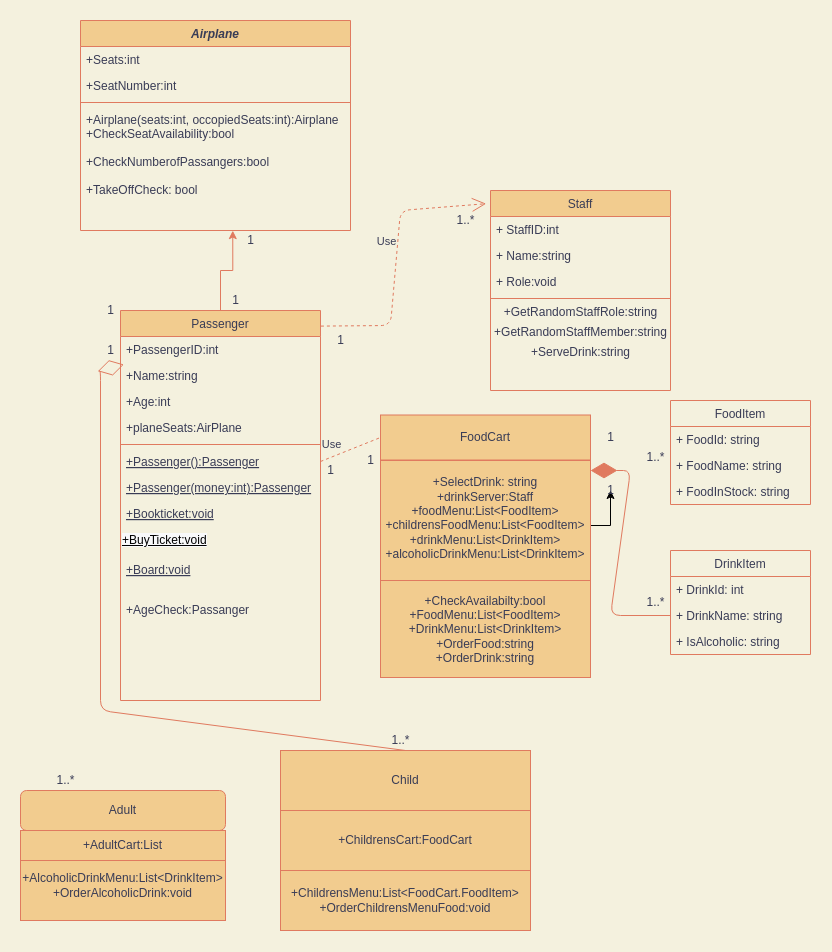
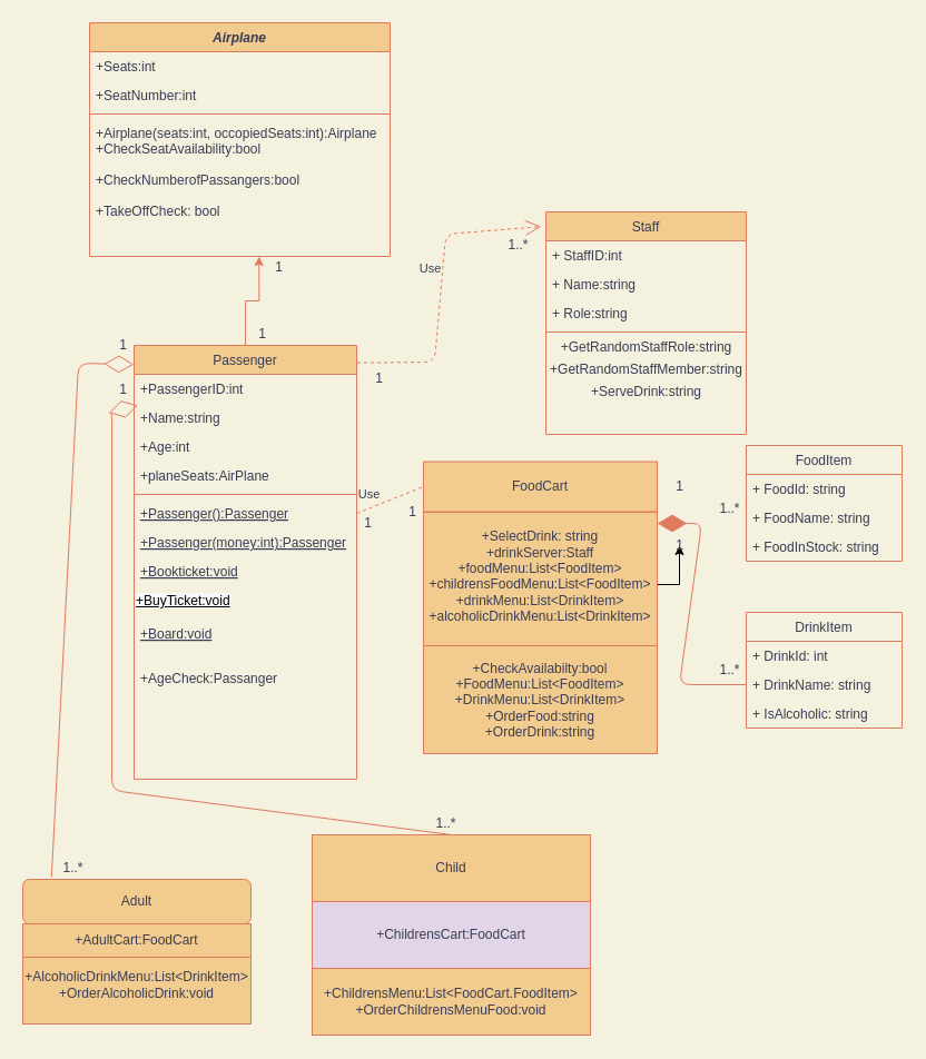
  <mxCell id="0" />
  <mxCell id="1" parent="0" />
  <mxCell id="2" value="Airplane" style="swimlane;fontStyle=3;align=center;verticalAlign=top;childLayout=stackLayout;horizontal=1;startSize=26;horizontalStack=0;resizeParent=1;resizeLast=0;collapsible=1;marginBottom=0;rounded=0;shadow=0;strokeWidth=1;fillColor=#F2CC8F;strokeColor=#E07A5F;fontColor=#393C56;" parent="1" vertex="1"><mxGeometry x="80" y="20" width="270" height="210" as="geometry"><mxRectangle x="230" y="140" width="160" height="26" as="alternateBounds" /></mxGeometry></mxCell>
  <mxCell id="3" value="+Seats:int" style="text;align=left;verticalAlign=top;spacingLeft=4;spacingRight=4;overflow=hidden;rotatable=0;points=[[0,0.5],[1,0.5]];portConstraint=eastwest;fontColor=#393C56;" parent="2" vertex="1"><mxGeometry y="26" width="270" height="26" as="geometry" /></mxCell>
  <mxCell id="4" value="+SeatNumber:int" style="text;align=left;verticalAlign=top;spacingLeft=4;spacingRight=4;overflow=hidden;rotatable=0;points=[[0,0.5],[1,0.5]];portConstraint=eastwest;rounded=0;shadow=0;html=0;fontColor=#393C56;" parent="2" vertex="1"><mxGeometry y="52" width="270" height="26" as="geometry" /></mxCell>
  <mxCell id="5" value="" style="line;html=1;strokeWidth=1;align=left;verticalAlign=middle;spacingTop=-1;spacingLeft=3;spacingRight=3;rotatable=0;labelPosition=right;points=[];portConstraint=eastwest;fillColor=#F2CC8F;strokeColor=#E07A5F;fontColor=#393C56;labelBackgroundColor=#F4F1DE;" parent="2" vertex="1"><mxGeometry y="78" width="270" height="8" as="geometry" /></mxCell>
  <mxCell id="6" value="+Airplane(seats:int, occopiedSeats:int):Airplane &#10;+CheckSeatAvailability:bool&#10;&#10;+CheckNumberofPassangers:bool&#10; &#10;+TakeOffCheck: bool" style="text;align=left;verticalAlign=top;spacingLeft=4;spacingRight=4;overflow=hidden;rotatable=0;points=[[0,0.5],[1,0.5]];portConstraint=eastwest;fontColor=#393C56;" parent="2" vertex="1"><mxGeometry y="86" width="270" height="124" as="geometry" /></mxCell>
  <mxCell id="7" style="edgeStyle=orthogonalEdgeStyle;rounded=0;orthogonalLoop=1;jettySize=auto;html=1;exitX=0.5;exitY=0;exitDx=0;exitDy=0;entryX=0.564;entryY=1.001;entryDx=0;entryDy=0;entryPerimeter=0;strokeColor=#E07A5F;fontColor=#393C56;labelBackgroundColor=#F4F1DE;" parent="1" source="8" target="6" edge="1"><mxGeometry relative="1" as="geometry"><mxPoint x="250" y="230" as="targetPoint" /></mxGeometry></mxCell>
  <mxCell id="8" value="Passenger" style="swimlane;fontStyle=0;align=center;verticalAlign=top;childLayout=stackLayout;horizontal=1;startSize=26;horizontalStack=0;resizeParent=1;resizeLast=0;collapsible=1;marginBottom=0;rounded=0;shadow=0;strokeWidth=1;fillColor=#F2CC8F;strokeColor=#E07A5F;fontColor=#393C56;" parent="1" vertex="1"><mxGeometry x="120" y="310" width="200" height="390" as="geometry"><mxRectangle x="130" y="380" width="160" height="26" as="alternateBounds" /></mxGeometry></mxCell>
  <mxCell id="9" value="+PassengerID:int&#10;&#10;" style="text;align=left;verticalAlign=top;spacingLeft=4;spacingRight=4;overflow=hidden;rotatable=0;points=[[0,0.5],[1,0.5]];portConstraint=eastwest;fontColor=#393C56;" parent="8" vertex="1"><mxGeometry y="26" width="200" height="26" as="geometry" /></mxCell>
  <mxCell id="10" value="+Name:string" style="text;align=left;verticalAlign=top;spacingLeft=4;spacingRight=4;overflow=hidden;rotatable=0;points=[[0,0.5],[1,0.5]];portConstraint=eastwest;rounded=0;shadow=0;html=0;fontColor=#393C56;" parent="8" vertex="1"><mxGeometry y="52" width="200" height="26" as="geometry" /></mxCell>
  <mxCell id="11" value="+Age:int" style="text;align=left;verticalAlign=top;spacingLeft=4;spacingRight=4;overflow=hidden;rotatable=0;points=[[0,0.5],[1,0.5]];portConstraint=eastwest;rounded=0;shadow=0;html=0;fontColor=#393C56;" parent="8" vertex="1"><mxGeometry y="78" width="200" height="26" as="geometry" /></mxCell>
  <mxCell id="12" value="+planeSeats:AirPlane" style="text;align=left;verticalAlign=top;spacingLeft=4;spacingRight=4;overflow=hidden;rotatable=0;points=[[0,0.5],[1,0.5]];portConstraint=eastwest;rounded=0;shadow=0;html=0;fontColor=#393C56;" parent="8" vertex="1"><mxGeometry y="104" width="200" height="26" as="geometry" /></mxCell>
  <mxCell id="13" value="" style="line;html=1;strokeWidth=1;align=left;verticalAlign=middle;spacingTop=-1;spacingLeft=3;spacingRight=3;rotatable=0;labelPosition=right;points=[];portConstraint=eastwest;fillColor=#F2CC8F;strokeColor=#E07A5F;fontColor=#393C56;labelBackgroundColor=#F4F1DE;" parent="8" vertex="1"><mxGeometry y="130" width="200" height="8" as="geometry" /></mxCell>
  <mxCell id="14" value="+Passenger():Passenger" style="text;align=left;verticalAlign=top;spacingLeft=4;spacingRight=4;overflow=hidden;rotatable=0;points=[[0,0.5],[1,0.5]];portConstraint=eastwest;fontStyle=4;fontColor=#393C56;" parent="8" vertex="1"><mxGeometry y="138" width="200" height="26" as="geometry" /></mxCell>
  <mxCell id="15" value="+Passenger(money:int):Passenger" style="text;align=left;verticalAlign=top;spacingLeft=4;spacingRight=4;overflow=hidden;rotatable=0;points=[[0,0.5],[1,0.5]];portConstraint=eastwest;fontStyle=4;fontColor=#393C56;" parent="8" vertex="1"><mxGeometry y="164" width="200" height="26" as="geometry" /></mxCell>
  <mxCell id="16" value="+Bookticket:void" style="text;align=left;verticalAlign=top;spacingLeft=4;spacingRight=4;overflow=hidden;rotatable=0;points=[[0,0.5],[1,0.5]];portConstraint=eastwest;fontStyle=4;fontColor=#393C56;" parent="8" vertex="1"><mxGeometry y="190" width="200" height="26" as="geometry" /></mxCell>
  <mxCell id="17" value="&lt;span style=&quot;color: rgb(0 , 0 , 0) ; font-family: &amp;#34;helvetica&amp;#34; ; font-size: 12px ; font-style: normal ; font-weight: 400 ; letter-spacing: normal ; text-align: left ; text-indent: 0px ; text-transform: none ; word-spacing: 0px ; background-color: rgb(248 , 249 , 250) ; text-decoration: underline ; display: inline ; float: none&quot;&gt;+BuyTicket:void&lt;/span&gt;" style="text;whiteSpace=wrap;html=1;fontColor=#393C56;" parent="8" vertex="1"><mxGeometry y="216" width="200" height="30" as="geometry" /></mxCell>
  <mxCell id="18" value="+Board:void" style="text;align=left;verticalAlign=top;spacingLeft=4;spacingRight=4;overflow=hidden;rotatable=0;points=[[0,0.5],[1,0.5]];portConstraint=eastwest;fontStyle=4;fontColor=#393C56;" parent="8" vertex="1"><mxGeometry y="246" width="200" height="26" as="geometry" /></mxCell>
  <mxCell id="19" value="&#10;+AgeCheck:Passanger" style="text;align=left;verticalAlign=top;spacingLeft=4;spacingRight=4;overflow=hidden;rotatable=0;points=[[0,0.5],[1,0.5]];portConstraint=eastwest;fontColor=#393C56;" parent="8" vertex="1"><mxGeometry y="272" width="200" height="92" as="geometry" /></mxCell>
  <mxCell id="20" value="FoodItem" style="swimlane;fontStyle=0;childLayout=stackLayout;horizontal=1;startSize=26;fillColor=none;horizontalStack=0;resizeParent=1;resizeParentMax=0;resizeLast=0;collapsible=1;marginBottom=0;strokeColor=#E07A5F;fontColor=#393C56;" parent="1" vertex="1"><mxGeometry x="670" y="400" width="140" height="104" as="geometry" /></mxCell>
  <mxCell id="21" value="+ FoodId: string" style="text;strokeColor=none;fillColor=none;align=left;verticalAlign=top;spacingLeft=4;spacingRight=4;overflow=hidden;rotatable=0;points=[[0,0.5],[1,0.5]];portConstraint=eastwest;fontColor=#393C56;" parent="20" vertex="1"><mxGeometry y="26" width="140" height="26" as="geometry" /></mxCell>
  <mxCell id="22" value="+ FoodName: string" style="text;strokeColor=none;fillColor=none;align=left;verticalAlign=top;spacingLeft=4;spacingRight=4;overflow=hidden;rotatable=0;points=[[0,0.5],[1,0.5]];portConstraint=eastwest;fontColor=#393C56;" parent="20" vertex="1"><mxGeometry y="52" width="140" height="26" as="geometry" /></mxCell>
  <mxCell id="23" value="+ FoodInStock: string" style="text;strokeColor=none;fillColor=none;align=left;verticalAlign=top;spacingLeft=4;spacingRight=4;overflow=hidden;rotatable=0;points=[[0,0.5],[1,0.5]];portConstraint=eastwest;fontColor=#393C56;" parent="20" vertex="1"><mxGeometry y="78" width="140" height="26" as="geometry" /></mxCell>
  <mxCell id="24" value="Adult" style="whiteSpace=wrap;html=1;fillColor=#F2CC8F;strokeColor=#E07A5F;fontColor=#393C56;rounded=1;" parent="1" vertex="1"><mxGeometry x="20" y="790" width="205" height="40" as="geometry" /></mxCell>
- <mxCell id="25" value="+ChildrensCart:FoodCart" style="rounded=0;whiteSpace=wrap;html=1;fillColor=#F2CC8F;strokeColor=#E07A5F;fontColor=#393C56;" parent="1" vertex="1"><mxGeometry x="280" y="750" width="250" height="180" as="geometry" /></mxCell>
+ <mxCell id="25" value="+ChildrensCart:FoodCart" style="rounded=0;whiteSpace=wrap;html=1;fillColor=#e1d5e7;strokeColor=#E07A5F;fontColor=#393C56;" parent="1" vertex="1"><mxGeometry x="280" y="750" width="250" height="180" as="geometry" /></mxCell>
  <mxCell id="26" value="Child" style="rounded=0;whiteSpace=wrap;html=1;fillColor=#F2CC8F;strokeColor=#E07A5F;fontColor=#393C56;" parent="1" vertex="1"><mxGeometry x="280" y="750" width="250" height="60" as="geometry" /></mxCell>
  <mxCell id="27" value="" style="edgeStyle=orthogonalEdgeStyle;rounded=0;orthogonalLoop=1;jettySize=auto;html=1;strokeColor=#E07A5F;fontColor=#393C56;labelBackgroundColor=#F4F1DE;" parent="1" source="28" target="30" edge="1"><mxGeometry relative="1" as="geometry" /></mxCell>
  <mxCell id="28" value="FoodCart" style="rounded=0;whiteSpace=wrap;html=1;fillColor=#F2CC8F;strokeColor=#E07A5F;fontColor=#393C56;" parent="1" vertex="1"><mxGeometry x="380" y="414.5" width="210" height="45" as="geometry" /></mxCell>
  <mxCell id="29" value="" style="edgeStyle=orthogonalEdgeStyle;rounded=0;orthogonalLoop=1;jettySize=auto;html=1;" edge="1" parent="1" source="30" target="55"><mxGeometry relative="1" as="geometry" /></mxCell>
  <mxCell id="30" value="&lt;span style=&quot;text-align: left&quot;&gt;+SelectDrink: string&lt;br&gt;+drinkServer:Staff&lt;/span&gt;&lt;br&gt;+foodMenu:List&amp;lt;FoodItem&amp;gt;&lt;br&gt;+childrensFoodMenu:List&amp;lt;FoodItem&amp;gt;&lt;br&gt;+drinkMenu:List&amp;lt;DrinkItem&amp;gt;&lt;br&gt;+alcoholicDrinkMenu:List&amp;lt;DrinkItem&amp;gt;&lt;br&gt;&lt;br&gt;&lt;div&gt;&lt;/div&gt;" style="rounded=0;whiteSpace=wrap;html=1;fillColor=#F2CC8F;strokeColor=#E07A5F;fontColor=#393C56;" parent="1" vertex="1"><mxGeometry x="380" y="460" width="210" height="130" as="geometry" /></mxCell>
  <mxCell id="31" value="+CheckAvailabilty:bool&lt;br&gt;+FoodMenu:List&amp;lt;FoodItem&amp;gt;&lt;br&gt;+DrinkMenu:List&amp;lt;DrinkItem&amp;gt;&lt;br&gt;&lt;span style=&quot;text-align: left&quot;&gt;+OrderFood:string&lt;/span&gt;&lt;br style=&quot;padding: 0px ; margin: 0px ; text-align: left&quot;&gt;&lt;span style=&quot;text-align: left&quot;&gt;+OrderDrink:string&lt;/span&gt;" style="rounded=0;whiteSpace=wrap;html=1;fillColor=#F2CC8F;strokeColor=#E07A5F;fontColor=#393C56;" parent="1" vertex="1"><mxGeometry x="380" y="580" width="210" height="97" as="geometry" /></mxCell>
  <mxCell id="32" value="Staff" style="swimlane;fontStyle=0;align=center;verticalAlign=top;childLayout=stackLayout;horizontal=1;startSize=26;horizontalStack=0;resizeParent=1;resizeLast=0;collapsible=1;marginBottom=0;rounded=0;shadow=0;strokeWidth=1;fillColor=#F2CC8F;strokeColor=#E07A5F;fontColor=#393C56;" parent="1" vertex="1"><mxGeometry x="490" y="190" width="180" height="200" as="geometry"><mxRectangle x="340" y="380" width="170" height="26" as="alternateBounds" /></mxGeometry></mxCell>
  <mxCell id="33" value="+ StaffID:int" style="text;align=left;verticalAlign=top;spacingLeft=4;spacingRight=4;overflow=hidden;rotatable=0;points=[[0,0.5],[1,0.5]];portConstraint=eastwest;fontColor=#393C56;" parent="32" vertex="1"><mxGeometry y="26" width="180" height="26" as="geometry" /></mxCell>
  <mxCell id="34" value="+ Name:string" style="text;align=left;verticalAlign=top;spacingLeft=4;spacingRight=4;overflow=hidden;rotatable=0;points=[[0,0.5],[1,0.5]];portConstraint=eastwest;fontColor=#393C56;" parent="32" vertex="1"><mxGeometry y="52" width="180" height="26" as="geometry" /></mxCell>
- <mxCell id="35" value="+ Role:void" style="text;align=left;verticalAlign=top;spacingLeft=4;spacingRight=4;overflow=hidden;rotatable=0;points=[[0,0.5],[1,0.5]];portConstraint=eastwest;fontColor=#393C56;" parent="32" vertex="1"><mxGeometry y="78" width="180" height="26" as="geometry" /></mxCell>
+ <mxCell id="35" value="+ Role:string" style="text;align=left;verticalAlign=top;spacingLeft=4;spacingRight=4;overflow=hidden;rotatable=0;points=[[0,0.5],[1,0.5]];portConstraint=eastwest;fontColor=#393C56;" parent="32" vertex="1"><mxGeometry y="78" width="180" height="26" as="geometry" /></mxCell>
  <mxCell id="36" value="" style="line;html=1;strokeWidth=1;align=left;verticalAlign=middle;spacingTop=-1;spacingLeft=3;spacingRight=3;rotatable=0;labelPosition=right;points=[];portConstraint=eastwest;fillColor=#F2CC8F;strokeColor=#E07A5F;fontColor=#393C56;labelBackgroundColor=#F4F1DE;" parent="32" vertex="1"><mxGeometry y="104" width="180" height="8" as="geometry" /></mxCell>
  <mxCell id="37" value="+GetRandomStaffRole:string" style="text;html=1;align=center;verticalAlign=middle;resizable=0;points=[];autosize=1;fontColor=#393C56;" parent="32" vertex="1"><mxGeometry y="112" width="180" height="20" as="geometry" /></mxCell>
  <mxCell id="38" value="+GetRandomStaffMember:string" style="text;html=1;align=center;verticalAlign=middle;resizable=0;points=[];autosize=1;fontColor=#393C56;" parent="32" vertex="1"><mxGeometry y="132" width="180" height="20" as="geometry" /></mxCell>
  <mxCell id="39" value="+ServeDrink:string" style="text;html=1;align=center;verticalAlign=middle;resizable=0;points=[];autosize=1;fontColor=#393C56;" parent="32" vertex="1"><mxGeometry y="152" width="180" height="20" as="geometry" /></mxCell>
  <mxCell id="40" value="" style="endArrow=diamondThin;endFill=1;endSize=24;html=1;exitX=0;exitY=0.5;exitDx=0;exitDy=0;strokeColor=#E07A5F;fontColor=#393C56;labelBackgroundColor=#F4F1DE;" parent="1" source="43" edge="1"><mxGeometry width="160" relative="1" as="geometry"><mxPoint x="590" y="720" as="sourcePoint" /><mxPoint x="590" y="470" as="targetPoint" /><Array as="points"><mxPoint x="610" y="615" /><mxPoint x="630" y="470" /></Array></mxGeometry></mxCell>
  <mxCell id="41" value="DrinkItem" style="swimlane;fontStyle=0;childLayout=stackLayout;horizontal=1;startSize=26;fillColor=none;horizontalStack=0;resizeParent=1;resizeParentMax=0;resizeLast=0;collapsible=1;marginBottom=0;strokeColor=#E07A5F;fontColor=#393C56;" parent="1" vertex="1"><mxGeometry x="670" y="550" width="140" height="104" as="geometry" /></mxCell>
  <mxCell id="42" value="+ DrinkId: int" style="text;strokeColor=none;fillColor=none;align=left;verticalAlign=top;spacingLeft=4;spacingRight=4;overflow=hidden;rotatable=0;points=[[0,0.5],[1,0.5]];portConstraint=eastwest;fontColor=#393C56;" parent="41" vertex="1"><mxGeometry y="26" width="140" height="26" as="geometry" /></mxCell>
  <mxCell id="43" value="+ DrinkName: string" style="text;strokeColor=none;fillColor=none;align=left;verticalAlign=top;spacingLeft=4;spacingRight=4;overflow=hidden;rotatable=0;points=[[0,0.5],[1,0.5]];portConstraint=eastwest;fontColor=#393C56;" parent="41" vertex="1"><mxGeometry y="52" width="140" height="26" as="geometry" /></mxCell>
  <mxCell id="44" value="+ IsAlcoholic: string" style="text;strokeColor=none;fillColor=none;align=left;verticalAlign=top;spacingLeft=4;spacingRight=4;overflow=hidden;rotatable=0;points=[[0,0.5],[1,0.5]];portConstraint=eastwest;fontColor=#393C56;" parent="41" vertex="1"><mxGeometry y="78" width="140" height="26" as="geometry" /></mxCell>
+ <mxCell id="45" value="" style="endArrow=diamondThin;endFill=0;endSize=24;html=1;entryX=-0.001;entryY=0.044;entryDx=0;entryDy=0;entryPerimeter=0;exitX=0.126;exitY=-0.05;exitDx=0;exitDy=0;exitPerimeter=0;strokeColor=#E07A5F;fontColor=#393C56;labelBackgroundColor=#F4F1DE;" parent="1" source="24" target="8" edge="1"><mxGeometry width="160" relative="1" as="geometry"><mxPoint x="70" y="720" as="sourcePoint" /><mxPoint x="80" y="320" as="targetPoint" /><Array as="points"><mxPoint x="70" y="326" /></Array></mxGeometry></mxCell>
  <mxCell id="46" value="" style="endArrow=diamondThin;endFill=0;endSize=24;html=1;exitX=0.5;exitY=0;exitDx=0;exitDy=0;entryX=0.017;entryY=0.076;entryDx=0;entryDy=0;entryPerimeter=0;strokeColor=#E07A5F;fontColor=#393C56;labelBackgroundColor=#F4F1DE;" parent="1" source="26" target="10" edge="1"><mxGeometry width="160" relative="1" as="geometry"><mxPoint x="240" y="620" as="sourcePoint" /><mxPoint x="100" y="360" as="targetPoint" /><Array as="points"><mxPoint x="100" y="710" /><mxPoint x="100" y="370" /></Array></mxGeometry></mxCell>
  <mxCell id="47" value="Use" style="endArrow=open;endSize=12;dashed=1;html=1;exitX=1.002;exitY=0.04;exitDx=0;exitDy=0;exitPerimeter=0;entryX=-0.024;entryY=0.066;entryDx=0;entryDy=0;entryPerimeter=0;strokeColor=#E07A5F;fontColor=#393C56;labelBackgroundColor=#F4F1DE;" parent="1" source="8" target="32" edge="1"><mxGeometry x="0.134" y="11" width="160" relative="1" as="geometry"><mxPoint x="320" y="310" as="sourcePoint" /><mxPoint x="480" y="310" as="targetPoint" /><Array as="points"><mxPoint x="390" y="325" /><mxPoint x="400" y="210" /></Array><mxPoint y="1" as="offset" /></mxGeometry></mxCell>
  <mxCell id="48" value="Use" style="endArrow=none;endSize=12;dashed=1;html=1;entryX=0;entryY=0.5;entryDx=0;entryDy=0;exitX=1;exitY=0.5;exitDx=0;exitDy=0;strokeColor=#E07A5F;fontColor=#393C56;labelBackgroundColor=#F4F1DE;" parent="1" source="14" target="28" edge="1"><mxGeometry x="-0.47" y="12" width="160" relative="1" as="geometry"><mxPoint x="320" y="470" as="sourcePoint" /><mxPoint x="480" y="470" as="targetPoint" /><Array as="points" /><mxPoint as="offset" /></mxGeometry></mxCell>
  <mxCell id="49" value="+AlcoholicDrinkMenu:List&amp;lt;DrinkItem&amp;gt;&lt;br&gt;+OrderAlcoholicDrink:void" style="rounded=0;whiteSpace=wrap;html=1;fillColor=#F2CC8F;strokeColor=#E07A5F;fontColor=#393C56;" parent="1" vertex="1"><mxGeometry x="20" y="850" width="205" height="70" as="geometry" /></mxCell>
- <mxCell id="50" value="+AdultCart:List" style="rounded=0;whiteSpace=wrap;html=1;fillColor=#F2CC8F;strokeColor=#E07A5F;fontColor=#393C56;" parent="1" vertex="1"><mxGeometry x="20" y="830" width="205" height="30" as="geometry" /></mxCell>
+ <mxCell id="50" value="+AdultCart:FoodCart" style="rounded=0;whiteSpace=wrap;html=1;fillColor=#F2CC8F;strokeColor=#E07A5F;fontColor=#393C56;" parent="1" vertex="1"><mxGeometry x="20" y="830" width="205" height="30" as="geometry" /></mxCell>
  <mxCell id="51" value="1" style="text;html=1;align=center;verticalAlign=middle;resizable=0;points=[];autosize=1;fontColor=#393C56;" parent="1" vertex="1"><mxGeometry x="240" y="230" width="20" height="20" as="geometry" /></mxCell>
  <mxCell id="52" value="1" style="text;html=1;align=center;verticalAlign=middle;resizable=0;points=[];autosize=1;fontColor=#393C56;" parent="1" vertex="1"><mxGeometry x="225" y="290" width="20" height="20" as="geometry" /></mxCell>
  <mxCell id="53" value="1..*" style="text;html=1;align=center;verticalAlign=middle;resizable=0;points=[];autosize=1;fontColor=#393C56;" parent="1" vertex="1"><mxGeometry x="640" y="592" width="30" height="20" as="geometry" /></mxCell>
  <mxCell id="54" value="1..*" style="text;html=1;align=center;verticalAlign=middle;resizable=0;points=[];autosize=1;fontColor=#393C56;" parent="1" vertex="1"><mxGeometry x="640" y="447" width="30" height="20" as="geometry" /></mxCell>
  <mxCell id="55" value="1" style="text;html=1;align=center;verticalAlign=middle;resizable=0;points=[];autosize=1;fontColor=#393C56;" parent="1" vertex="1"><mxGeometry x="600" y="480" width="20" height="20" as="geometry" /></mxCell>
  <mxCell id="56" value="1" style="text;html=1;align=center;verticalAlign=middle;resizable=0;points=[];autosize=1;fontColor=#393C56;" parent="1" vertex="1"><mxGeometry x="600" y="427" width="20" height="20" as="geometry" /></mxCell>
  <mxCell id="57" value="1" style="text;html=1;align=center;verticalAlign=middle;resizable=0;points=[];autosize=1;fontColor=#393C56;" parent="1" vertex="1"><mxGeometry x="330" y="330" width="20" height="20" as="geometry" /></mxCell>
  <mxCell id="58" value="1..*" style="text;html=1;align=center;verticalAlign=middle;resizable=0;points=[];autosize=1;fontColor=#393C56;" parent="1" vertex="1"><mxGeometry x="450" y="210" width="30" height="20" as="geometry" /></mxCell>
  <mxCell id="59" value="1..*" style="text;html=1;align=center;verticalAlign=middle;resizable=0;points=[];autosize=1;fontColor=#393C56;" parent="1" vertex="1"><mxGeometry x="50" y="770" width="30" height="20" as="geometry" /></mxCell>
  <mxCell id="60" value="1" style="text;html=1;align=center;verticalAlign=middle;resizable=0;points=[];autosize=1;fontColor=#393C56;" parent="1" vertex="1"><mxGeometry x="100" y="300" width="20" height="20" as="geometry" /></mxCell>
  <mxCell id="61" value="1" style="text;html=1;align=center;verticalAlign=middle;resizable=0;points=[];autosize=1;fontColor=#393C56;" parent="1" vertex="1"><mxGeometry x="100" y="340" width="20" height="20" as="geometry" /></mxCell>
  <mxCell id="62" value="+ChildrensMenu:List&amp;lt;FoodCart.FoodItem&amp;gt;&lt;br&gt;+OrderChildrensMenuFood:void" style="rounded=0;whiteSpace=wrap;html=1;fillColor=#F2CC8F;strokeColor=#E07A5F;fontColor=#393C56;" parent="1" vertex="1"><mxGeometry x="280" y="870" width="250" height="60" as="geometry" /></mxCell>
  <mxCell id="63" value="1..*" style="text;html=1;align=center;verticalAlign=middle;resizable=0;points=[];autosize=1;fontColor=#393C56;" parent="1" vertex="1"><mxGeometry x="300" y="730" width="200" height="20" as="geometry" /></mxCell>
  <mxCell id="64" value="1" style="text;html=1;align=center;verticalAlign=middle;resizable=0;points=[];autosize=1;fontColor=#393C56;" parent="1" vertex="1"><mxGeometry x="320" y="460" width="20" height="20" as="geometry" /></mxCell>
  <mxCell id="65" value="1" style="text;html=1;align=center;verticalAlign=middle;resizable=0;points=[];autosize=1;fontColor=#393C56;" parent="1" vertex="1"><mxGeometry x="360" y="450" width="20" height="20" as="geometry" /></mxCell>
